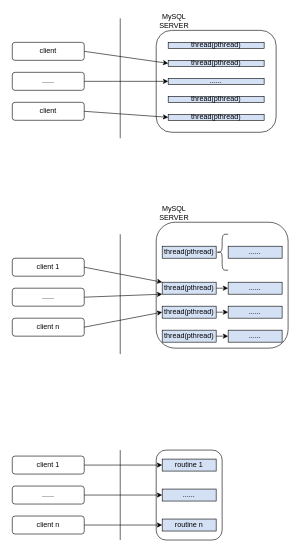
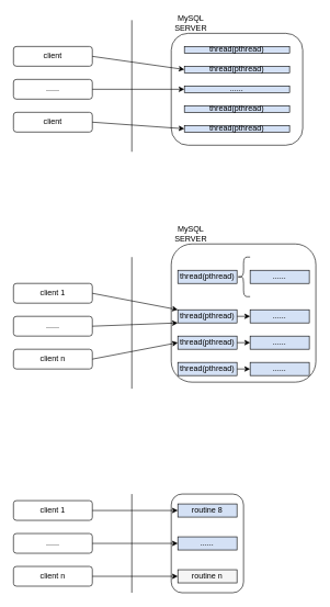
  <mxCell id="0" />
  <mxCell id="1" parent="0" />
  <mxCell id="2" value="client" style="rounded=1;whiteSpace=wrap;html=1;" vertex="1" parent="1"><mxGeometry x="20" y="70" width="120" height="30" as="geometry" /></mxCell>
  <mxCell id="3" value="" style="rounded=1;whiteSpace=wrap;html=1;" vertex="1" parent="1"><mxGeometry x="260" y="50" width="200" height="170" as="geometry" /></mxCell>
  <mxCell id="4" value="thread(pthread)" style="rounded=0;whiteSpace=wrap;html=1;fillColor=#D4E1F5;" vertex="1" parent="1"><mxGeometry x="280" y="70" width="160" height="10" as="geometry" /></mxCell>
  <mxCell id="5" value="thread(pthread)" style="rounded=0;whiteSpace=wrap;html=1;fillColor=#D4E1F5;" vertex="1" parent="1"><mxGeometry x="280" y="100" width="160" height="10" as="geometry" /></mxCell>
  <mxCell id="6" value="......" style="rounded=0;whiteSpace=wrap;html=1;fillColor=#D4E1F5;" vertex="1" parent="1"><mxGeometry x="280" y="130" width="160" height="10" as="geometry" /></mxCell>
  <mxCell id="7" value="thread(pthread)" style="rounded=0;whiteSpace=wrap;html=1;fillColor=#D4E1F5;" vertex="1" parent="1"><mxGeometry x="280" y="160" width="160" height="10" as="geometry" /></mxCell>
  <mxCell id="8" value="thread(pthread)" style="rounded=0;whiteSpace=wrap;html=1;fillColor=#D4E1F5;" vertex="1" parent="1"><mxGeometry x="280" y="190" width="160" height="10" as="geometry" /></mxCell>
  <mxCell id="9" value="......" style="rounded=1;whiteSpace=wrap;html=1;" vertex="1" parent="1"><mxGeometry x="20" y="120" width="120" height="30" as="geometry" /></mxCell>
  <mxCell id="10" value="" style="endArrow=classic;html=1;rounded=0;entryX=0;entryY=0.5;entryDx=0;entryDy=0;exitX=1;exitY=0.5;exitDx=0;exitDy=0;" edge="1" parent="1" source="2" target="5"><mxGeometry width="50" height="50" relative="1" as="geometry"><mxPoint x="50" y="330" as="sourcePoint" /><mxPoint x="100" y="280" as="targetPoint" /></mxGeometry></mxCell>
  <mxCell id="11" value="" style="endArrow=classic;html=1;rounded=0;entryX=0;entryY=0.5;entryDx=0;entryDy=0;exitX=1;exitY=0.5;exitDx=0;exitDy=0;" edge="1" parent="1" source="9" target="6"><mxGeometry width="50" height="50" relative="1" as="geometry"><mxPoint x="150" y="95" as="sourcePoint" /><mxPoint x="290" y="105" as="targetPoint" /></mxGeometry></mxCell>
  <mxCell id="12" value="client" style="rounded=1;whiteSpace=wrap;html=1;" vertex="1" parent="1"><mxGeometry x="20" y="170" width="120" height="30" as="geometry" /></mxCell>
  <mxCell id="13" value="" style="endArrow=classic;html=1;rounded=0;entryX=0;entryY=0.5;entryDx=0;entryDy=0;exitX=1;exitY=0.5;exitDx=0;exitDy=0;" edge="1" parent="1" source="12" target="8"><mxGeometry width="50" height="50" relative="1" as="geometry"><mxPoint x="150" y="95" as="sourcePoint" /><mxPoint x="290" y="105" as="targetPoint" /></mxGeometry></mxCell>
  <mxCell id="14" value="MySQL SERVER" style="text;html=1;strokeColor=none;fillColor=none;align=center;verticalAlign=middle;whiteSpace=wrap;rounded=0;" vertex="1" parent="1"><mxGeometry x="260" y="20" width="60" height="30" as="geometry" /></mxCell>
  <mxCell id="15" value="" style="endArrow=none;html=1;rounded=0;" edge="1" parent="1"><mxGeometry width="50" height="50" relative="1" as="geometry"><mxPoint x="200" y="230" as="sourcePoint" /><mxPoint x="200" y="30" as="targetPoint" /></mxGeometry></mxCell>
  <mxCell id="16" value="client 1" style="rounded=1;whiteSpace=wrap;html=1;" vertex="1" parent="1"><mxGeometry x="20" y="430" width="120" height="30" as="geometry" /></mxCell>
  <mxCell id="17" value="" style="rounded=1;whiteSpace=wrap;html=1;" vertex="1" parent="1"><mxGeometry x="260" y="370" width="220" height="210" as="geometry" /></mxCell>
  <mxCell id="18" value="thread(pthread)" style="rounded=0;whiteSpace=wrap;html=1;fillColor=#D4E1F5;" vertex="1" parent="1"><mxGeometry x="270" y="410" width="90" height="20" as="geometry" /></mxCell>
  <mxCell id="19" value="......" style="rounded=1;whiteSpace=wrap;html=1;" vertex="1" parent="1"><mxGeometry x="20" y="480" width="120" height="30" as="geometry" /></mxCell>
  <mxCell id="20" value="" style="endArrow=classic;html=1;rounded=0;entryX=0;entryY=0;entryDx=0;entryDy=0;exitX=1;exitY=0.5;exitDx=0;exitDy=0;" edge="1" parent="1" source="16" target="27"><mxGeometry width="50" height="50" relative="1" as="geometry"><mxPoint x="50" y="690" as="sourcePoint" /><mxPoint x="280" y="465" as="targetPoint" /></mxGeometry></mxCell>
  <mxCell id="21" value="" style="endArrow=classic;html=1;rounded=0;entryX=0;entryY=1;entryDx=0;entryDy=0;exitX=1;exitY=0.5;exitDx=0;exitDy=0;" edge="1" parent="1" source="19" target="27"><mxGeometry width="50" height="50" relative="1" as="geometry"><mxPoint x="150" y="455" as="sourcePoint" /><mxPoint x="280" y="495" as="targetPoint" /></mxGeometry></mxCell>
  <mxCell id="22" value="client n" style="rounded=1;whiteSpace=wrap;html=1;" vertex="1" parent="1"><mxGeometry x="20" y="530" width="120" height="30" as="geometry" /></mxCell>
  <mxCell id="23" value="" style="endArrow=classic;html=1;rounded=0;entryX=0;entryY=0.5;entryDx=0;entryDy=0;exitX=1;exitY=0.5;exitDx=0;exitDy=0;" edge="1" parent="1" source="22" target="29"><mxGeometry width="50" height="50" relative="1" as="geometry"><mxPoint x="150" y="455" as="sourcePoint" /><mxPoint x="280" y="555" as="targetPoint" /></mxGeometry></mxCell>
  <mxCell id="24" value="MySQL SERVER" style="text;html=1;strokeColor=none;fillColor=none;align=center;verticalAlign=middle;whiteSpace=wrap;rounded=0;" vertex="1" parent="1"><mxGeometry x="260" y="340" width="60" height="30" as="geometry" /></mxCell>
  <mxCell id="25" value="" style="endArrow=none;html=1;rounded=0;" edge="1" parent="1"><mxGeometry width="50" height="50" relative="1" as="geometry"><mxPoint x="200" y="590" as="sourcePoint" /><mxPoint x="200" y="390" as="targetPoint" /></mxGeometry></mxCell>
  <mxCell id="26" style="edgeStyle=orthogonalEdgeStyle;rounded=0;orthogonalLoop=1;jettySize=auto;html=1;exitX=1;exitY=0.5;exitDx=0;exitDy=0;entryX=0;entryY=0.5;entryDx=0;entryDy=0;" edge="1" parent="1" source="27" target="36"><mxGeometry relative="1" as="geometry" /></mxCell>
  <mxCell id="27" value="thread(pthread)" style="rounded=0;whiteSpace=wrap;html=1;fillColor=#D4E1F5;" vertex="1" parent="1"><mxGeometry x="270" y="470" width="90" height="20" as="geometry" /></mxCell>
  <mxCell id="28" style="edgeStyle=orthogonalEdgeStyle;rounded=0;orthogonalLoop=1;jettySize=auto;html=1;exitX=1;exitY=0.5;exitDx=0;exitDy=0;entryX=0;entryY=0.5;entryDx=0;entryDy=0;" edge="1" parent="1" source="29" target="34"><mxGeometry relative="1" as="geometry" /></mxCell>
  <mxCell id="29" value="thread(pthread)" style="rounded=0;whiteSpace=wrap;html=1;fillColor=#D4E1F5;" vertex="1" parent="1"><mxGeometry x="270" y="510" width="90" height="20" as="geometry" /></mxCell>
  <mxCell id="30" style="edgeStyle=orthogonalEdgeStyle;rounded=0;orthogonalLoop=1;jettySize=auto;html=1;exitX=1;exitY=0.5;exitDx=0;exitDy=0;entryX=0;entryY=0.5;entryDx=0;entryDy=0;" edge="1" parent="1" source="31" target="35"><mxGeometry relative="1" as="geometry" /></mxCell>
  <mxCell id="31" value="thread(pthread)" style="rounded=0;whiteSpace=wrap;html=1;fillColor=#D4E1F5;" vertex="1" parent="1"><mxGeometry x="270" y="550" width="90" height="20" as="geometry" /></mxCell>
  <mxCell id="32" value="......" style="rounded=0;whiteSpace=wrap;html=1;fillColor=#D4E1F5;" vertex="1" parent="1"><mxGeometry x="380" y="410" width="90" height="20" as="geometry" /></mxCell>
  <mxCell id="33" value="" style="shape=curlyBracket;whiteSpace=wrap;html=1;rounded=1;labelPosition=left;verticalLabelPosition=middle;align=right;verticalAlign=middle;fillColor=#D4E1F5;" vertex="1" parent="1"><mxGeometry x="360" y="390" width="20" height="60" as="geometry" /></mxCell>
  <mxCell id="34" value="......" style="rounded=0;whiteSpace=wrap;html=1;fillColor=#D4E1F5;" vertex="1" parent="1"><mxGeometry x="380" y="510" width="90" height="20" as="geometry" /></mxCell>
  <mxCell id="35" value="......" style="rounded=0;whiteSpace=wrap;html=1;fillColor=#D4E1F5;" vertex="1" parent="1"><mxGeometry x="380" y="550" width="90" height="20" as="geometry" /></mxCell>
  <mxCell id="36" value="......" style="rounded=0;whiteSpace=wrap;html=1;fillColor=#D4E1F5;" vertex="1" parent="1"><mxGeometry x="380" y="470" width="90" height="20" as="geometry" /></mxCell>
  <mxCell id="37" value="client 1" style="rounded=1;whiteSpace=wrap;html=1;" vertex="1" parent="1"><mxGeometry x="20" y="760" width="120" height="30" as="geometry" /></mxCell>
  <mxCell id="38" value="" style="rounded=1;whiteSpace=wrap;html=1;" vertex="1" parent="1"><mxGeometry x="260" y="750" width="110" height="150" as="geometry" /></mxCell>
- <mxCell id="39" value="routine 1" style="rounded=0;whiteSpace=wrap;html=1;fillColor=#D4E1F5;" vertex="1" parent="1"><mxGeometry x="270" y="765" width="90" height="20" as="geometry" /></mxCell>
+ <mxCell id="39" value="routine 8" style="rounded=0;whiteSpace=wrap;html=1;fillColor=#D4E1F5;" vertex="1" parent="1"><mxGeometry x="270" y="765" width="90" height="20" as="geometry" /></mxCell>
  <mxCell id="40" value="......" style="rounded=1;whiteSpace=wrap;html=1;" vertex="1" parent="1"><mxGeometry x="20" y="810" width="120" height="30" as="geometry" /></mxCell>
  <mxCell id="41" value="" style="endArrow=classic;html=1;rounded=0;entryX=0;entryY=0.5;entryDx=0;entryDy=0;exitX=1;exitY=0.5;exitDx=0;exitDy=0;" edge="1" parent="1" source="37" target="39"><mxGeometry width="50" height="50" relative="1" as="geometry"><mxPoint x="50" y="1020" as="sourcePoint" /><mxPoint x="280" y="795" as="targetPoint" /></mxGeometry></mxCell>
  <mxCell id="42" value="" style="endArrow=classic;html=1;rounded=0;entryX=0;entryY=0.5;entryDx=0;entryDy=0;exitX=1;exitY=0.5;exitDx=0;exitDy=0;" edge="1" parent="1" source="40" target="46"><mxGeometry width="50" height="50" relative="1" as="geometry"><mxPoint x="150" y="785" as="sourcePoint" /><mxPoint x="280" y="825" as="targetPoint" /></mxGeometry></mxCell>
  <mxCell id="43" value="client n" style="rounded=1;whiteSpace=wrap;html=1;" vertex="1" parent="1"><mxGeometry x="20" y="860" width="120" height="30" as="geometry" /></mxCell>
  <mxCell id="44" value="" style="endArrow=classic;html=1;rounded=0;entryX=0;entryY=0.5;entryDx=0;entryDy=0;exitX=1;exitY=0.5;exitDx=0;exitDy=0;" edge="1" parent="1" source="43" target="47"><mxGeometry width="50" height="50" relative="1" as="geometry"><mxPoint x="150" y="785" as="sourcePoint" /><mxPoint x="280" y="885" as="targetPoint" /></mxGeometry></mxCell>
  <mxCell id="45" value="" style="endArrow=none;html=1;rounded=0;" edge="1" parent="1"><mxGeometry width="50" height="50" relative="1" as="geometry"><mxPoint x="200" y="900" as="sourcePoint" /><mxPoint x="200" y="750" as="targetPoint" /></mxGeometry></mxCell>
  <mxCell id="46" value="......" style="rounded=0;whiteSpace=wrap;html=1;fillColor=#D4E1F5;" vertex="1" parent="1"><mxGeometry x="270" y="815" width="90" height="20" as="geometry" /></mxCell>
- <mxCell id="47" value="routine n" style="rounded=0;whiteSpace=wrap;html=1;fillColor=#D4E1F5;" vertex="1" parent="1"><mxGeometry x="270" y="865" width="90" height="20" as="geometry" /></mxCell>
+ <mxCell id="47" value="routine n" style="rounded=0;whiteSpace=wrap;html=1;fillColor=#f5f5f5;" vertex="1" parent="1"><mxGeometry x="270" y="865" width="90" height="20" as="geometry" /></mxCell>
